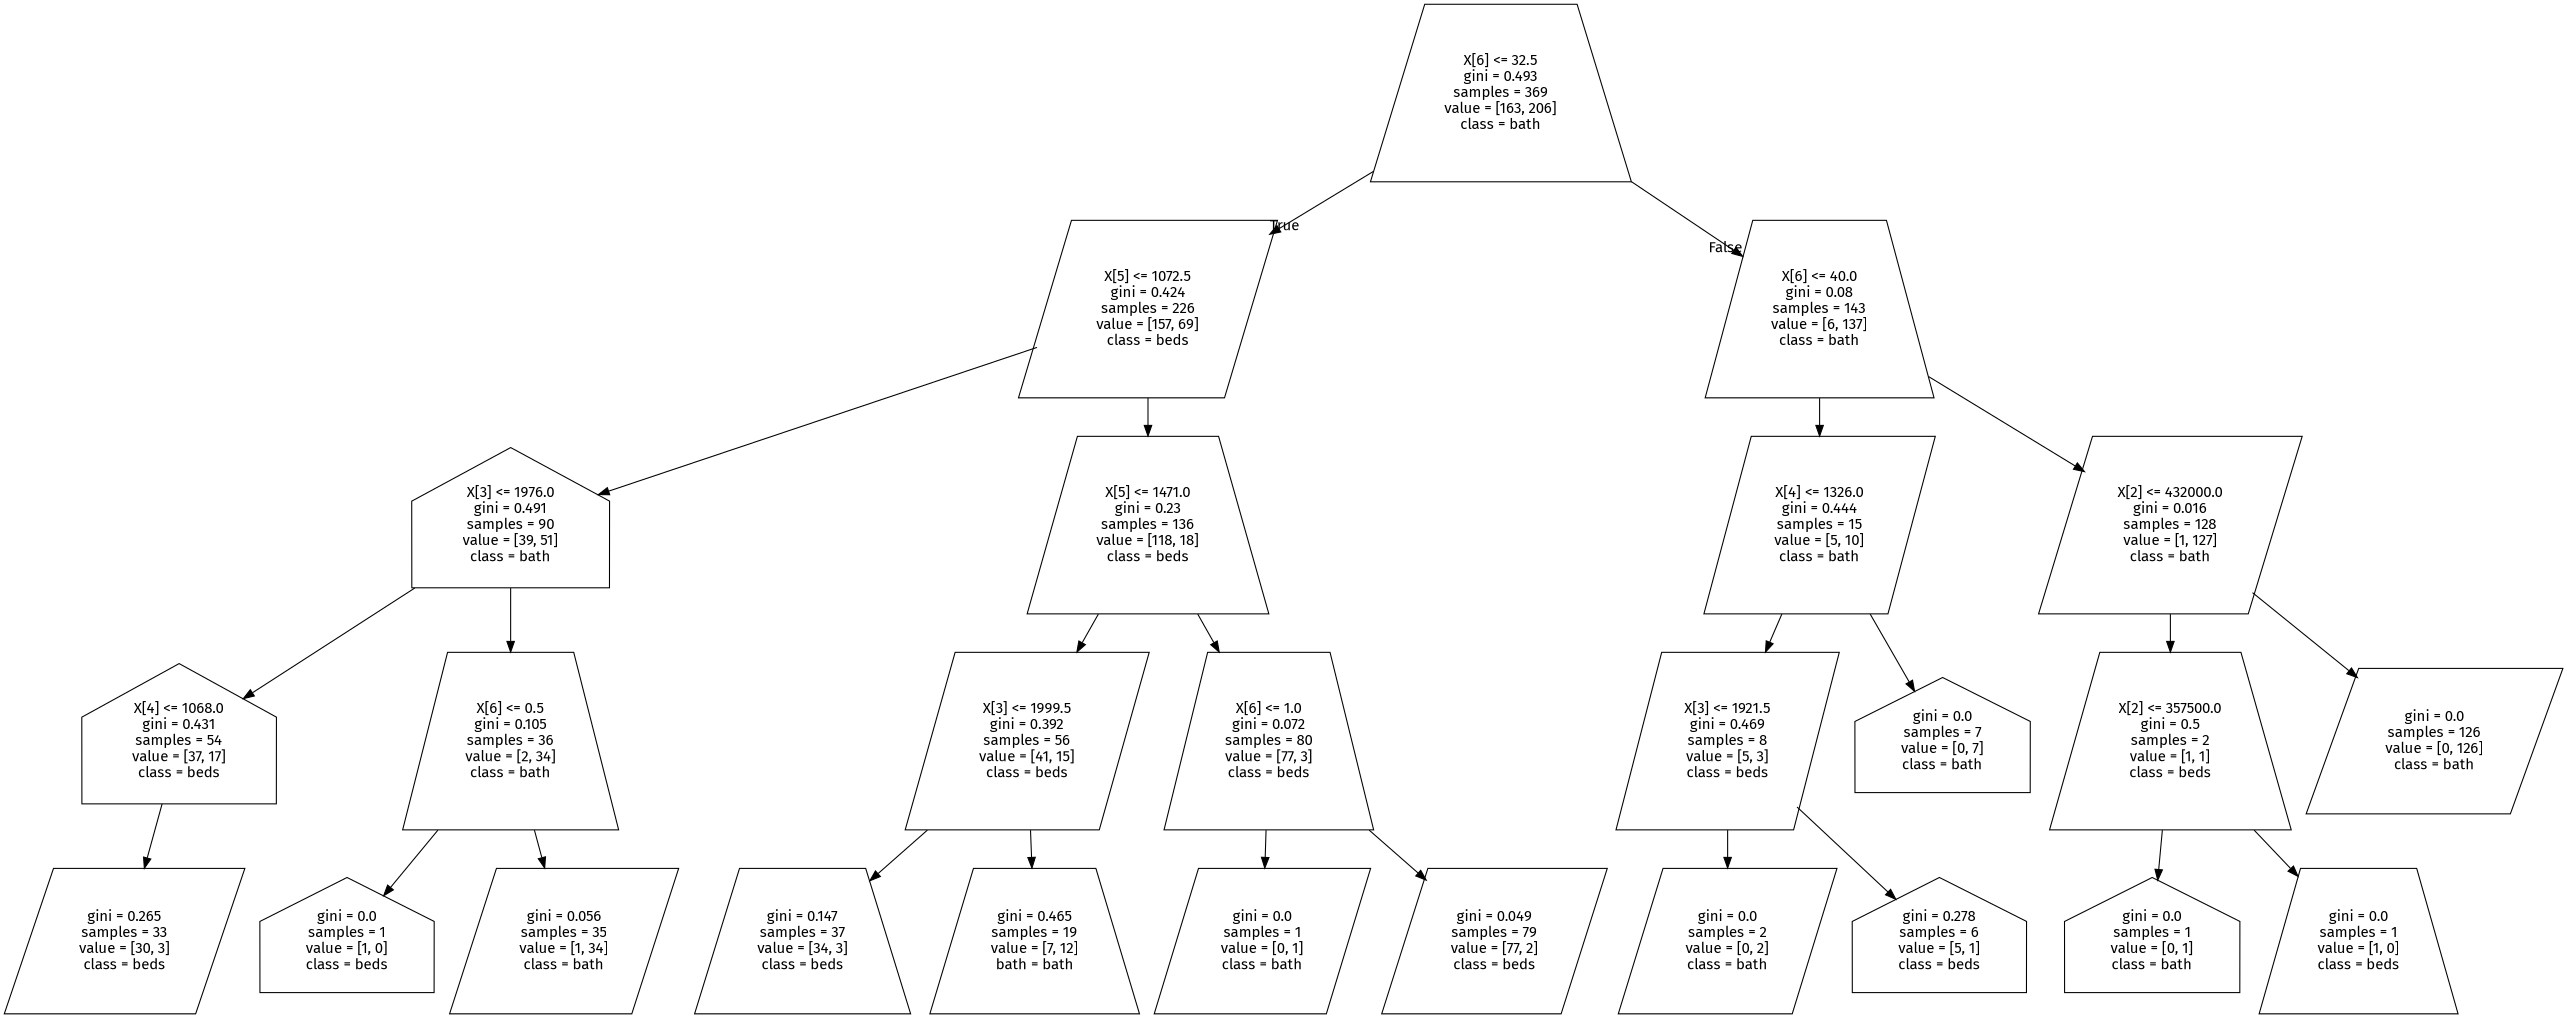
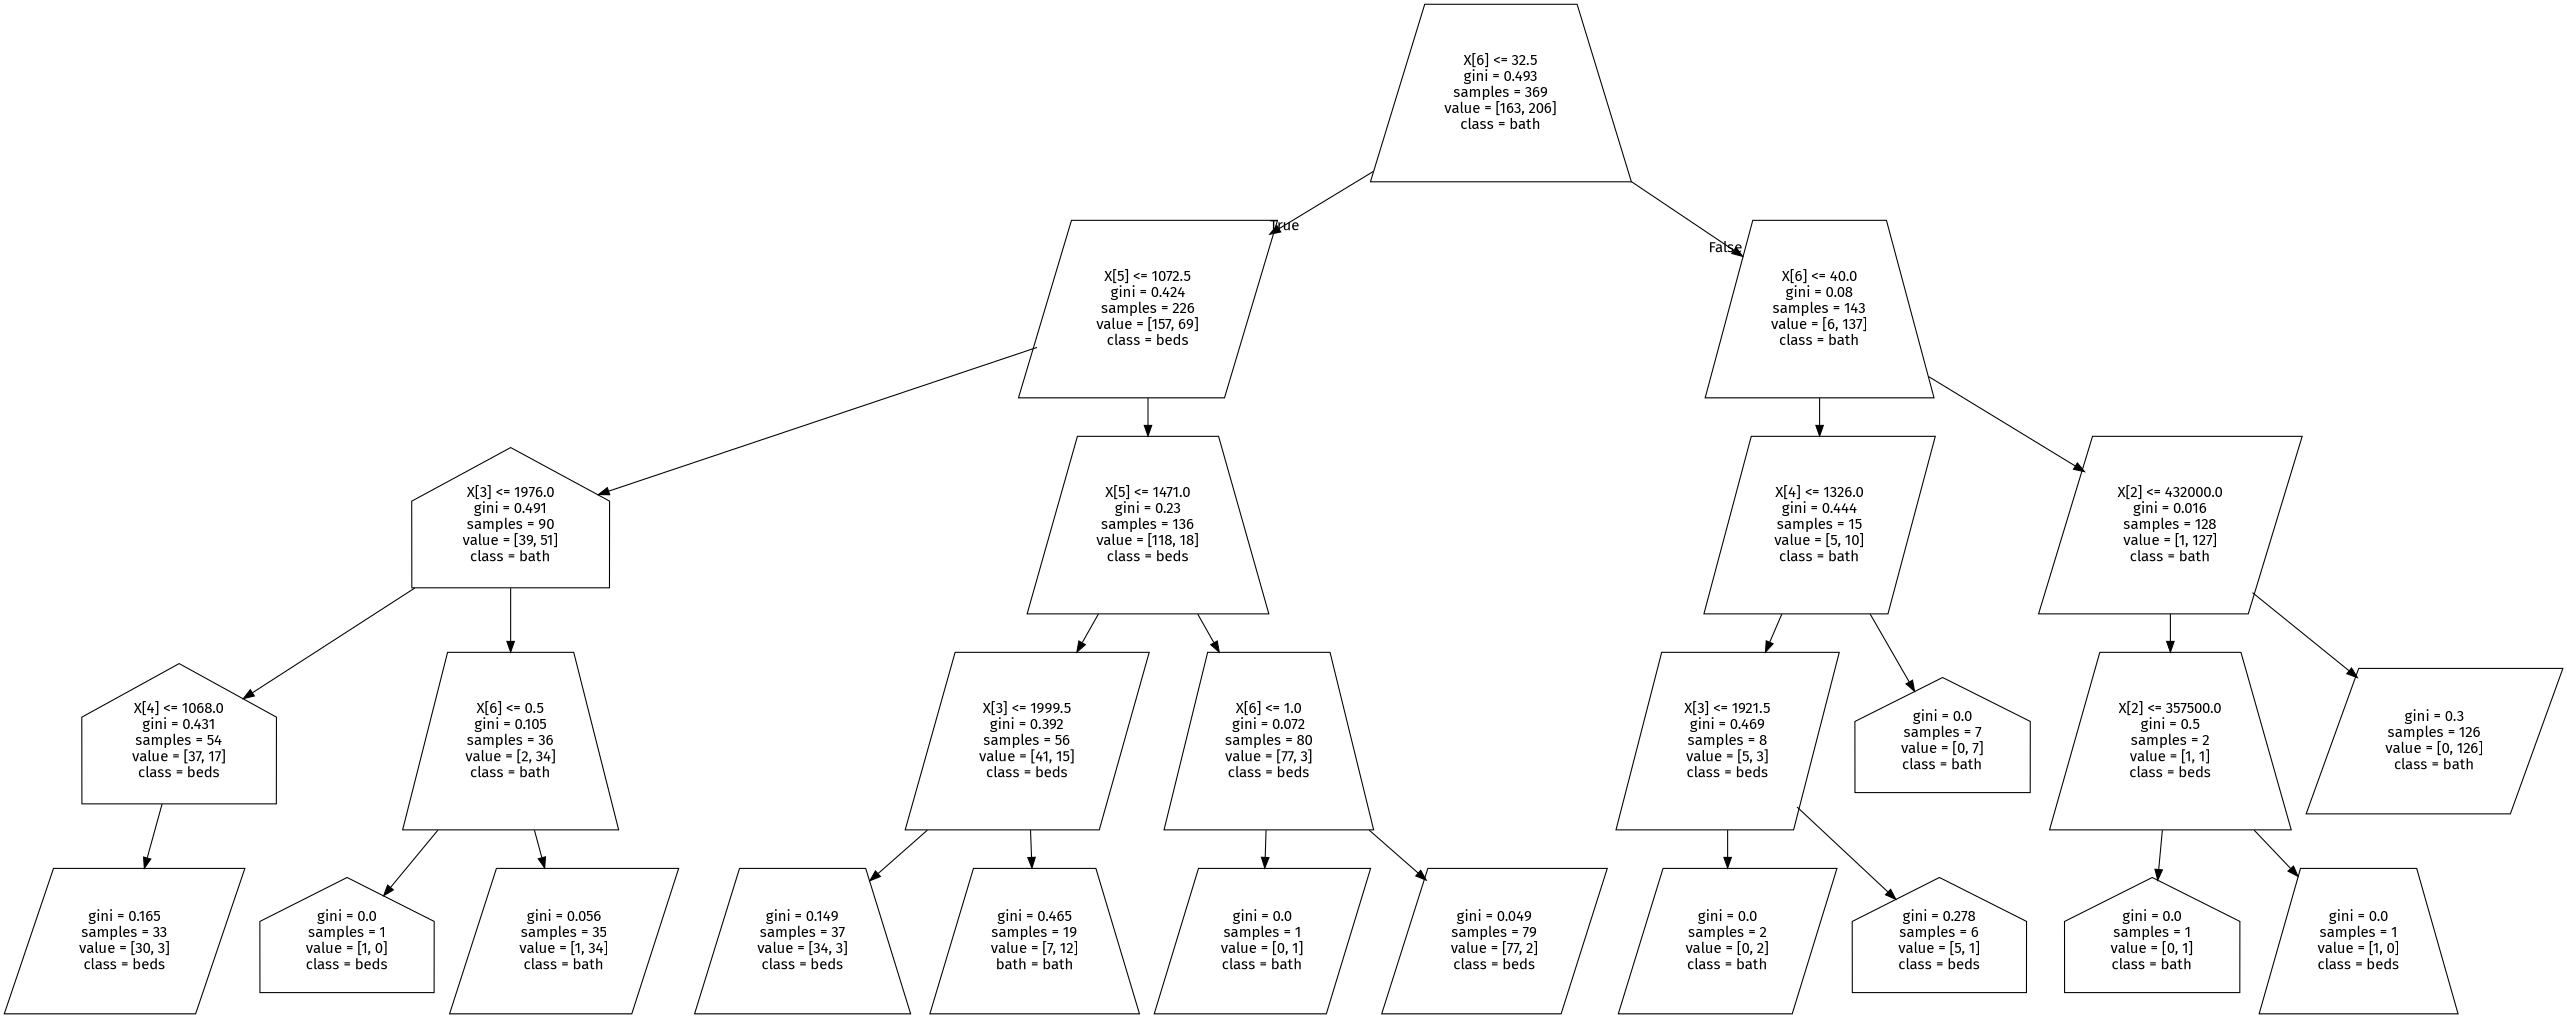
  digraph {
    fontname="Fira Sans"
    node [fontname="Fira Sans" shape=parallelogram]
    edge [fontname="Fira Sans"]
    n1 [label="X[6] <= 32.5\ngini = 0.493\nsamples = 369\nvalue = [163, 206]\nclass = bath" shape=trapezium]
    n2 [label="X[5] <= 1072.5\ngini = 0.424\nsamples = 226\nvalue = [157, 69]\nclass = beds"]
    n3 [label="X[6] <= 40.0\ngini = 0.08\nsamples = 143\nvalue = [6, 137]\nclass = bath" shape=trapezium]
    n4 [label="X[3] <= 1976.0\ngini = 0.491\nsamples = 90\nvalue = [39, 51]\nclass = bath" shape=house]
    n5 [label="X[5] <= 1471.0\ngini = 0.23\nsamples = 136\nvalue = [118, 18]\nclass = beds" shape=trapezium]
    n6 [label="X[4] <= 1326.0\ngini = 0.444\nsamples = 15\nvalue = [5, 10]\nclass = bath"]
    n7 [label="X[2] <= 432000.0\ngini = 0.016\nsamples = 128\nvalue = [1, 127]\nclass = bath"]
    n8 [label="X[4] <= 1068.0\ngini = 0.431\nsamples = 54\nvalue = [37, 17]\nclass = beds" shape=house]
    n9 [label="X[6] <= 0.5\ngini = 0.105\nsamples = 36\nvalue = [2, 34]\nclass = bath" shape=trapezium]
    n10 [label="X[3] <= 1999.5\ngini = 0.392\nsamples = 56\nvalue = [41, 15]\nclass = beds"]
    n11 [label="X[6] <= 1.0\ngini = 0.072\nsamples = 80\nvalue = [77, 3]\nclass = beds" shape=trapezium]
-   n12 [label="gini = 0.265\nsamples = 33\nvalue = [30, 3]\nclass = beds"]
+   n12 [label="gini = 0.165\nsamples = 33\nvalue = [30, 3]\nclass = beds"]
    n13 [label="gini = 0.0\nsamples = 1\nvalue = [1, 0]\nclass = beds" shape=house]
    n14 [label="gini = 0.056\nsamples = 35\nvalue = [1, 34]\nclass = bath"]
-   n15 [label="gini = 0.147\nsamples = 37\nvalue = [34, 3]\nclass = beds" shape=trapezium]
+   n15 [label="gini = 0.149\nsamples = 37\nvalue = [34, 3]\nclass = beds" shape=trapezium]
    n16 [label="gini = 0.465\nsamples = 19\nvalue = [7, 12]\nbath = bath" shape=trapezium]
    n17 [label="gini = 0.0\nsamples = 1\nvalue = [0, 1]\nclass = bath"]
    n18 [label="gini = 0.049\nsamples = 79\nvalue = [77, 2]\nclass = beds"]
    n19 [label="X[3] <= 1921.5\ngini = 0.469\nsamples = 8\nvalue = [5, 3]\nclass = beds"]
    n20 [label="gini = 0.0\nsamples = 7\nvalue = [0, 7]\nclass = bath" shape=house]
    n21 [label="X[2] <= 357500.0\ngini = 0.5\nsamples = 2\nvalue = [1, 1]\nclass = beds" shape=trapezium]
-   n22 [label="gini = 0.0\nsamples = 126\nvalue = [0, 126]\nclass = bath"]
+   n22 [label="gini = 0.3\nsamples = 126\nvalue = [0, 126]\nclass = bath"]
    n23 [label="gini = 0.0\nsamples = 2\nvalue = [0, 2]\nclass = bath"]
    n24 [label="gini = 0.278\nsamples = 6\nvalue = [5, 1]\nclass = beds" shape=house]
    n25 [label="gini = 0.0\nsamples = 1\nvalue = [0, 1]\nclass = bath" shape=house]
    n26 [label="gini = 0.0\nsamples = 1\nvalue = [1, 0]\nclass = beds" shape=trapezium]
    n1 -> n2 [headlabel=True labelangle=45 labeldistance=2.5]
    n1 -> n3 [headlabel=False labelangle=-45 labeldistance=2.5]
    n2 -> n4
    n2 -> n5
    n3 -> n6
    n3 -> n7
    n4 -> n8
    n4 -> n9
    n5 -> n10
    n5 -> n11
    n6 -> n19
    n6 -> n20
    n7 -> n21
    n7 -> n22
    n8 -> n12
    n9 -> n13
    n9 -> n14
    n10 -> n15
    n10 -> n16
    n11 -> n17
    n11 -> n18
    n19 -> n23
    n19 -> n24
    n21 -> n25
    n21 -> n26
  }
